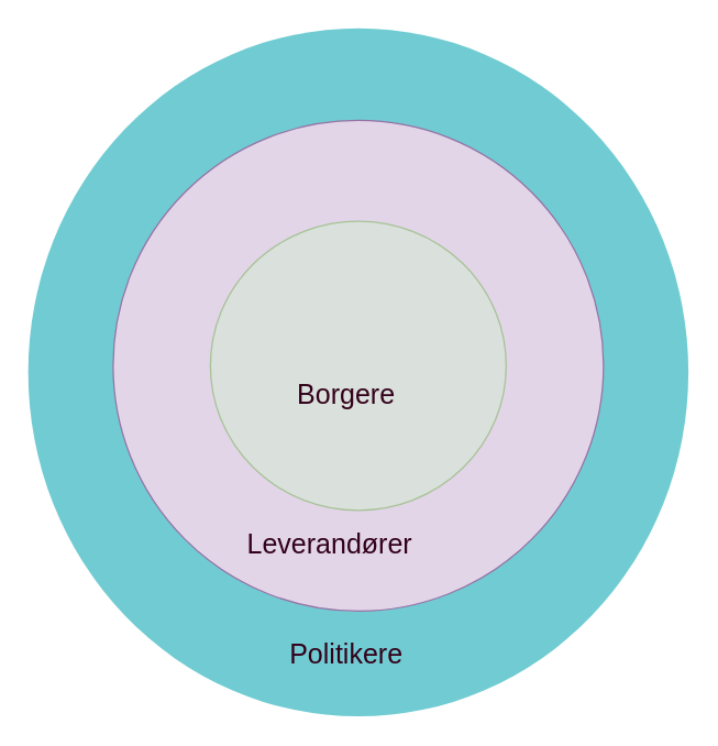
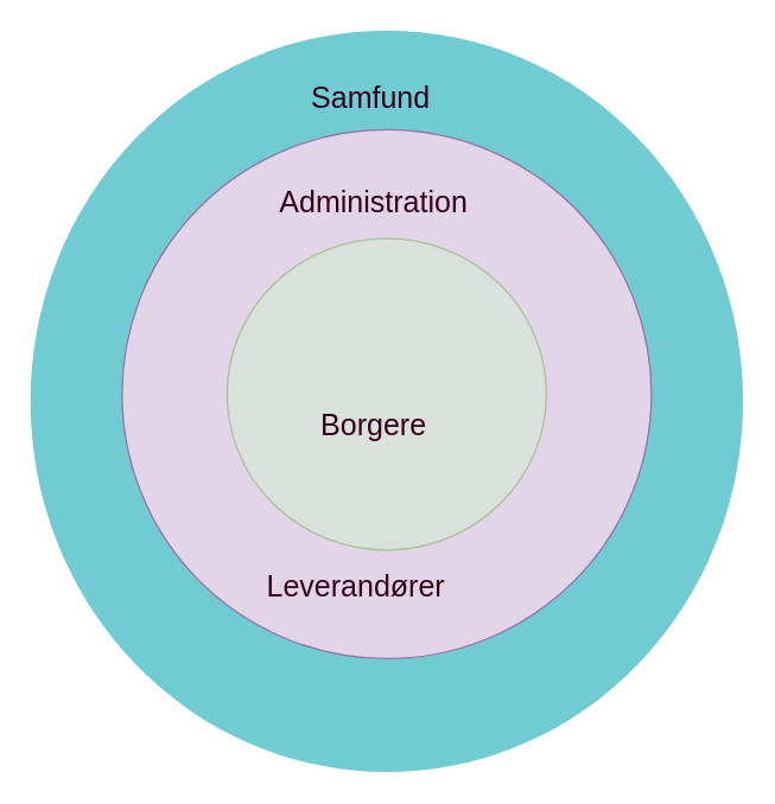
  <mxCell id="0" />
  <mxCell id="1" parent="0" />
  <mxCell id="2" value="" style="ellipse;fillColor=#12AAB5;opacity=60;strokeColor=none;html=1;fontColor=#FFFFFF;" parent="1" vertex="1"><mxGeometry x="20" y="20" width="480" height="500" as="geometry" /></mxCell>
- <mxCell id="4" value="&lt;font color=&quot;#33001a&quot; style=&quot;font-size: 20px;&quot;&gt;Politikere&lt;/font&gt;" style="text;fontSize=20;align=center;verticalAlign=middle;html=1;fontColor=#FFFFFF;" vertex="1" parent="1"><mxGeometry x="180.5" y="458.5" width="140" height="30" as="geometry" /></mxCell>
+ <mxCell id="3" value="&lt;font color=&quot;#33001a&quot; style=&quot;font-size: 20px;&quot;&gt;Samfund&lt;/font&gt;" style="text;fontSize=20;align=center;verticalAlign=middle;html=1;fontColor=#FFFFFF;" parent="1" vertex="1"><mxGeometry x="178.5" y="50" width="140" height="30" as="geometry" /></mxCell>
  <mxCell id="5" value="" style="ellipse;whiteSpace=wrap;html=1;aspect=fixed;fillColor=#e1d5e7;strokeColor=#9673a6;" vertex="1" parent="1"><mxGeometry x="81.75" y="87" width="356.5" height="356.5" as="geometry" /></mxCell>
  <mxCell id="6" value="" style="ellipse;fillColor=#d5e8d4;opacity=60;strokeColor=#82b366;html=1;" parent="1" vertex="1"><mxGeometry x="152.5" y="160.25" width="215" height="210" as="geometry" /></mxCell>
+ <mxCell id="7" value="&lt;font color=&quot;#33001a&quot; style=&quot;font-size: 20px;&quot;&gt;Administration&lt;/font&gt;" style="text;fontSize=20;align=center;verticalAlign=middle;html=1;fontColor=#FFFFFF;" vertex="1" parent="1"><mxGeometry x="180.5" y="120" width="140" height="30" as="geometry" /></mxCell>
  <mxCell id="8" value="&lt;font color=&quot;#33001a&quot; style=&quot;font-size: 20px;&quot;&gt;Borgere&lt;/font&gt;" style="text;fontSize=20;align=center;verticalAlign=middle;html=1;fontColor=#FFFFFF;" vertex="1" parent="1"><mxGeometry x="180.5" y="270" width="140" height="30" as="geometry" /></mxCell>
  <mxCell id="9" value="&lt;font color=&quot;#33001a&quot; style=&quot;font-size: 20px;&quot;&gt;Leverandører&lt;/font&gt;" style="text;fontSize=20;align=center;verticalAlign=middle;html=1;fontColor=#FFFFFF;" vertex="1" parent="1"><mxGeometry x="168.5" y="379" width="140" height="30" as="geometry" /></mxCell>
